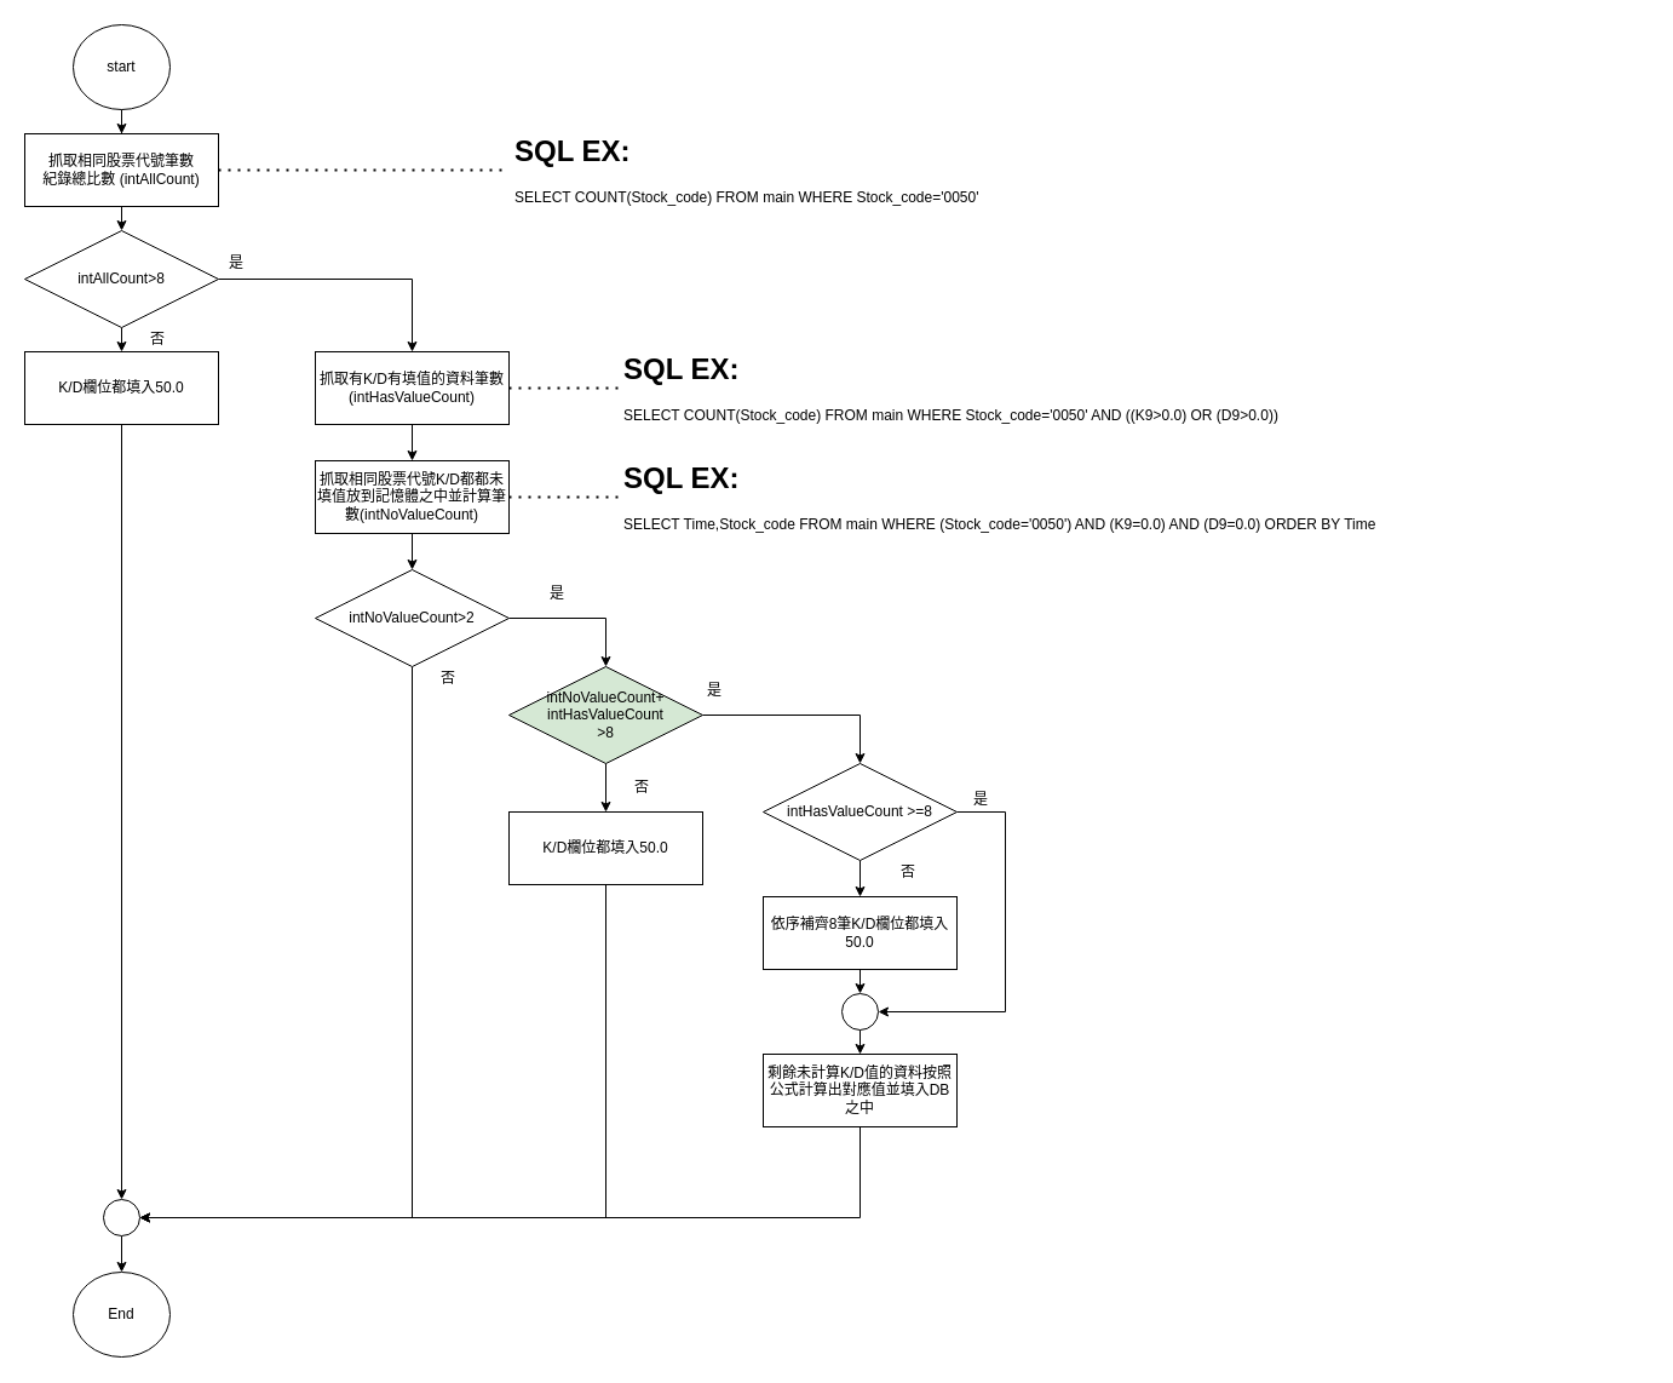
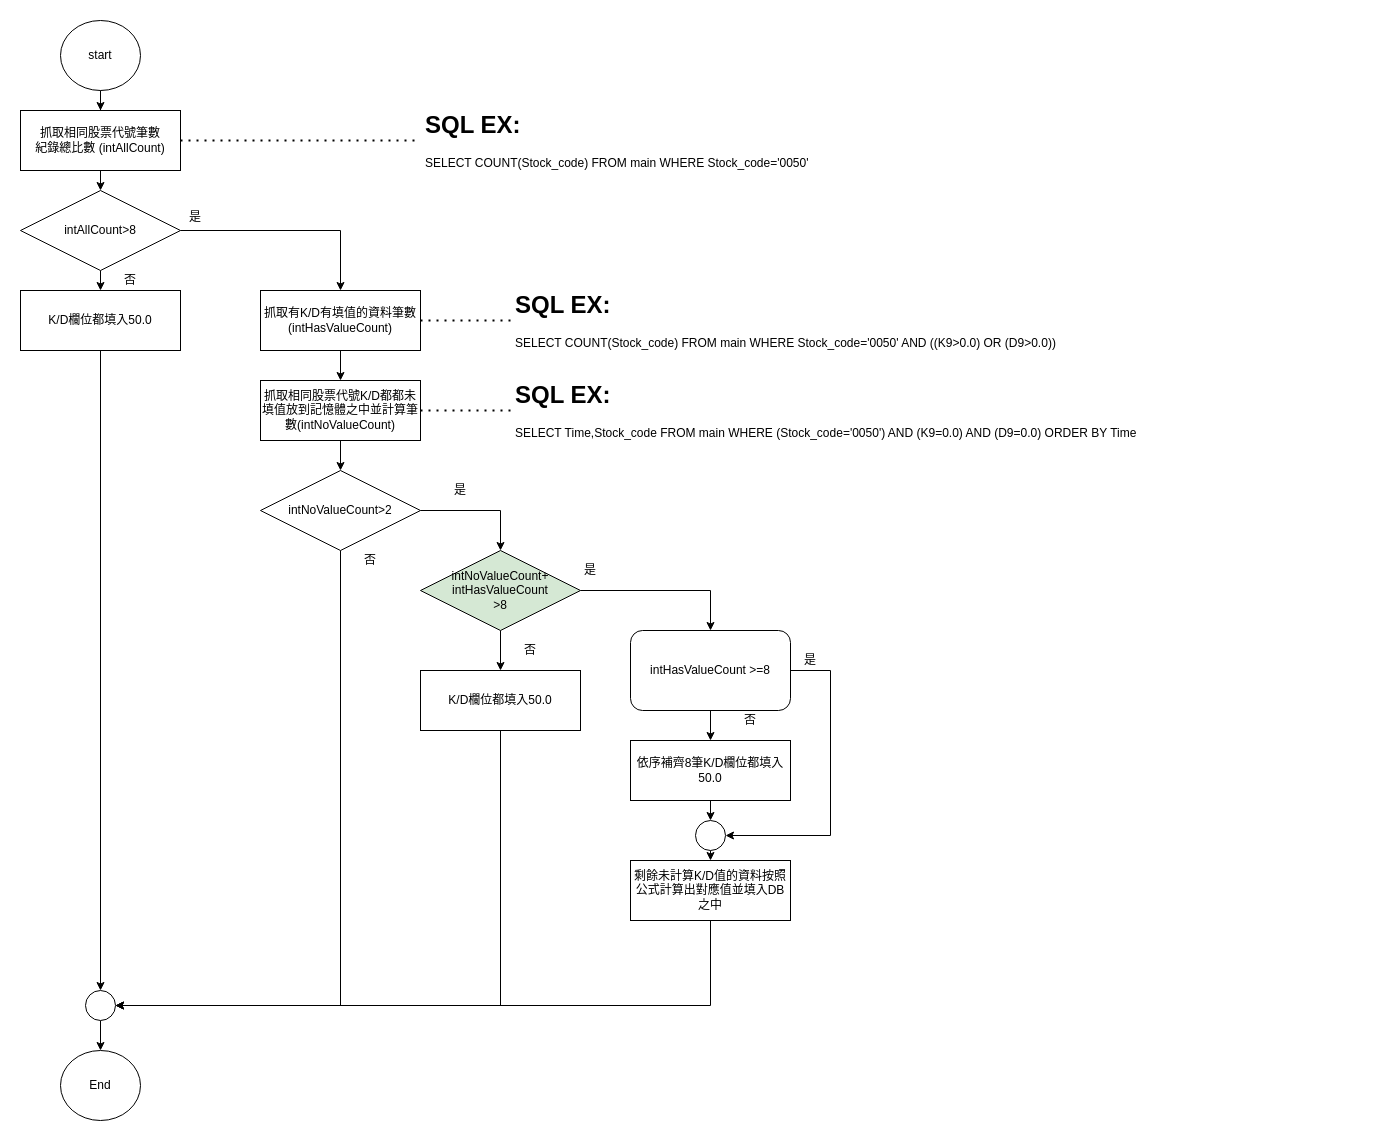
  <mxCell id="0" />
  <mxCell id="1" parent="0" />
  <mxCell id="2" style="edgeStyle=orthogonalEdgeStyle;rounded=0;orthogonalLoop=1;jettySize=auto;html=1;exitX=0.5;exitY=1;exitDx=0;exitDy=0;" parent="1" source="3" target="5" edge="1"><mxGeometry relative="1" as="geometry" /></mxCell>
  <mxCell id="3" value="start" style="ellipse;whiteSpace=wrap;html=1;" parent="1" vertex="1"><mxGeometry x="60" y="20" width="80" height="70" as="geometry" /></mxCell>
  <mxCell id="4" style="edgeStyle=orthogonalEdgeStyle;rounded=0;orthogonalLoop=1;jettySize=auto;html=1;exitX=0.5;exitY=1;exitDx=0;exitDy=0;entryX=0.5;entryY=0;entryDx=0;entryDy=0;" parent="1" source="5" target="9" edge="1"><mxGeometry relative="1" as="geometry" /></mxCell>
  <mxCell id="5" value="抓取相同股票代號筆數&lt;br&gt;紀錄總比數 (intAllCount)" style="rounded=0;whiteSpace=wrap;html=1;" parent="1" vertex="1"><mxGeometry x="20" y="110" width="160" height="60" as="geometry" /></mxCell>
  <mxCell id="6" value="&lt;h1&gt;SQL EX:&lt;/h1&gt;&lt;p&gt;SELECT COUNT(Stock_code) FROM main WHERE Stock_code='0050'&lt;/p&gt;" style="text;html=1;strokeColor=none;fillColor=none;spacing=5;spacingTop=-20;whiteSpace=wrap;overflow=hidden;rounded=0;" parent="1" vertex="1"><mxGeometry x="420" y="105" width="670" height="70" as="geometry" /></mxCell>
  <mxCell id="7" style="edgeStyle=orthogonalEdgeStyle;rounded=0;orthogonalLoop=1;jettySize=auto;html=1;exitX=0.5;exitY=1;exitDx=0;exitDy=0;entryX=0.5;entryY=0;entryDx=0;entryDy=0;" parent="1" source="9" target="12" edge="1"><mxGeometry relative="1" as="geometry" /></mxCell>
  <mxCell id="8" style="edgeStyle=orthogonalEdgeStyle;rounded=0;orthogonalLoop=1;jettySize=auto;html=1;exitX=1;exitY=0.5;exitDx=0;exitDy=0;" parent="1" source="9" target="20" edge="1"><mxGeometry relative="1" as="geometry" /></mxCell>
  <mxCell id="9" value="intAllCount&amp;gt;8" style="rhombus;whiteSpace=wrap;html=1;" parent="1" vertex="1"><mxGeometry x="20" y="190" width="160" height="80" as="geometry" /></mxCell>
  <mxCell id="10" value="" style="endArrow=none;dashed=1;html=1;dashPattern=1 3;strokeWidth=2;entryX=0;entryY=0.5;entryDx=0;entryDy=0;exitX=1;exitY=0.5;exitDx=0;exitDy=0;" parent="1" source="5" target="6" edge="1"><mxGeometry width="50" height="50" relative="1" as="geometry"><mxPoint x="330" y="450" as="sourcePoint" /><mxPoint x="380" y="400" as="targetPoint" /></mxGeometry></mxCell>
  <mxCell id="11" style="edgeStyle=orthogonalEdgeStyle;rounded=0;orthogonalLoop=1;jettySize=auto;html=1;exitX=0.5;exitY=1;exitDx=0;exitDy=0;entryX=0.5;entryY=0;entryDx=0;entryDy=0;" parent="1" source="12" target="16" edge="1"><mxGeometry relative="1" as="geometry" /></mxCell>
  <mxCell id="12" value="K/D欄位都填入50.0" style="rounded=0;whiteSpace=wrap;html=1;" parent="1" vertex="1"><mxGeometry x="20" y="290" width="160" height="60" as="geometry" /></mxCell>
  <mxCell id="13" value="否" style="text;html=1;strokeColor=none;fillColor=none;align=center;verticalAlign=middle;whiteSpace=wrap;rounded=0;" parent="1" vertex="1"><mxGeometry x="110" y="270" width="40" height="20" as="geometry" /></mxCell>
  <mxCell id="14" value="End" style="ellipse;whiteSpace=wrap;html=1;" parent="1" vertex="1"><mxGeometry x="60" y="1050" width="80" height="70" as="geometry" /></mxCell>
  <mxCell id="15" style="edgeStyle=orthogonalEdgeStyle;rounded=0;orthogonalLoop=1;jettySize=auto;html=1;exitX=0.5;exitY=1;exitDx=0;exitDy=0;entryX=0.5;entryY=0;entryDx=0;entryDy=0;" parent="1" source="16" target="14" edge="1"><mxGeometry relative="1" as="geometry" /></mxCell>
  <mxCell id="16" value="" style="ellipse;whiteSpace=wrap;html=1;aspect=fixed;" parent="1" vertex="1"><mxGeometry x="85" y="990" width="30" height="30" as="geometry" /></mxCell>
  <mxCell id="17" style="edgeStyle=orthogonalEdgeStyle;rounded=0;orthogonalLoop=1;jettySize=auto;html=1;exitX=0.5;exitY=1;exitDx=0;exitDy=0;entryX=0.5;entryY=0;entryDx=0;entryDy=0;" parent="1" source="18" target="28" edge="1"><mxGeometry relative="1" as="geometry" /></mxCell>
  <mxCell id="18" value="抓取相同股票代號K/D都都未填值放到記憶體之中並計算筆數(intNoValueCount)" style="rounded=0;whiteSpace=wrap;html=1;" parent="1" vertex="1"><mxGeometry x="260" y="380" width="160" height="60" as="geometry" /></mxCell>
  <mxCell id="19" style="edgeStyle=orthogonalEdgeStyle;rounded=0;orthogonalLoop=1;jettySize=auto;html=1;exitX=0.5;exitY=1;exitDx=0;exitDy=0;" parent="1" source="20" target="18" edge="1"><mxGeometry relative="1" as="geometry" /></mxCell>
  <mxCell id="20" value="抓取有K/D有填值的資料筆數&lt;br&gt;(intHasValueCount)" style="rounded=0;whiteSpace=wrap;html=1;" parent="1" vertex="1"><mxGeometry x="260" y="290" width="160" height="60" as="geometry" /></mxCell>
  <mxCell id="21" value="&lt;h1&gt;SQL EX:&lt;/h1&gt;&lt;p&gt;SELECT COUNT(Stock_code) FROM main WHERE Stock_code='0050' AND ((K9&amp;gt;0.0) OR (D9&amp;gt;0.0))&lt;/p&gt;" style="text;html=1;strokeColor=none;fillColor=none;spacing=5;spacingTop=-20;whiteSpace=wrap;overflow=hidden;rounded=0;" parent="1" vertex="1"><mxGeometry x="510" y="285" width="670" height="70" as="geometry" /></mxCell>
  <mxCell id="22" value="" style="endArrow=none;dashed=1;html=1;dashPattern=1 3;strokeWidth=2;entryX=0;entryY=0.5;entryDx=0;entryDy=0;exitX=1;exitY=0.5;exitDx=0;exitDy=0;" parent="1" source="20" target="21" edge="1"><mxGeometry width="50" height="50" relative="1" as="geometry"><mxPoint x="330" y="530" as="sourcePoint" /><mxPoint x="380" y="480" as="targetPoint" /></mxGeometry></mxCell>
  <mxCell id="23" value="是" style="text;html=1;strokeColor=none;fillColor=none;align=center;verticalAlign=middle;whiteSpace=wrap;rounded=0;" parent="1" vertex="1"><mxGeometry x="175" y="207" width="40" height="20" as="geometry" /></mxCell>
  <mxCell id="24" value="&lt;h1&gt;SQL EX:&lt;/h1&gt;&lt;p&gt;SELECT Time,Stock_code FROM main WHERE (Stock_code='0050') AND (K9=0.0) AND (D9=0.0) ORDER BY Time&lt;/p&gt;" style="text;html=1;strokeColor=none;fillColor=none;spacing=5;spacingTop=-20;whiteSpace=wrap;overflow=hidden;rounded=0;" parent="1" vertex="1"><mxGeometry x="510" y="375" width="850" height="70" as="geometry" /></mxCell>
  <mxCell id="25" value="" style="endArrow=none;dashed=1;html=1;dashPattern=1 3;strokeWidth=2;exitX=1;exitY=0.5;exitDx=0;exitDy=0;entryX=0;entryY=0.5;entryDx=0;entryDy=0;" parent="1" source="18" target="24" edge="1"><mxGeometry width="50" height="50" relative="1" as="geometry"><mxPoint x="490" y="520" as="sourcePoint" /><mxPoint x="540" y="470" as="targetPoint" /></mxGeometry></mxCell>
  <mxCell id="26" style="edgeStyle=orthogonalEdgeStyle;rounded=0;orthogonalLoop=1;jettySize=auto;html=1;exitX=0.5;exitY=1;exitDx=0;exitDy=0;entryX=1;entryY=0.5;entryDx=0;entryDy=0;" parent="1" source="28" target="16" edge="1"><mxGeometry relative="1" as="geometry" /></mxCell>
  <mxCell id="27" style="edgeStyle=orthogonalEdgeStyle;rounded=0;orthogonalLoop=1;jettySize=auto;html=1;exitX=1;exitY=0.5;exitDx=0;exitDy=0;entryX=0.5;entryY=0;entryDx=0;entryDy=0;" parent="1" source="28" target="32" edge="1"><mxGeometry relative="1" as="geometry" /></mxCell>
  <mxCell id="28" value="intNoValueCount&amp;gt;2" style="rhombus;whiteSpace=wrap;html=1;" parent="1" vertex="1"><mxGeometry x="260" y="470" width="160" height="80" as="geometry" /></mxCell>
  <mxCell id="29" value="否" style="text;html=1;strokeColor=none;fillColor=none;align=center;verticalAlign=middle;whiteSpace=wrap;rounded=0;" parent="1" vertex="1"><mxGeometry x="350" y="550" width="40" height="20" as="geometry" /></mxCell>
  <mxCell id="30" style="edgeStyle=orthogonalEdgeStyle;rounded=0;orthogonalLoop=1;jettySize=auto;html=1;exitX=0.5;exitY=1;exitDx=0;exitDy=0;entryX=0.5;entryY=0;entryDx=0;entryDy=0;" parent="1" source="32" target="34" edge="1"><mxGeometry relative="1" as="geometry" /></mxCell>
  <mxCell id="31" style="edgeStyle=orthogonalEdgeStyle;rounded=0;orthogonalLoop=1;jettySize=auto;html=1;exitX=1;exitY=0.5;exitDx=0;exitDy=0;entryX=0.5;entryY=0;entryDx=0;entryDy=0;" parent="1" source="32" target="39" edge="1"><mxGeometry relative="1" as="geometry" /></mxCell>
  <mxCell id="32" value="intNoValueCount+&lt;br&gt;intHasValueCount&lt;br&gt;&amp;gt;8" style="rhombus;whiteSpace=wrap;html=1;fillColor=#d5e8d4;" parent="1" vertex="1"><mxGeometry x="420" y="550" width="160" height="80" as="geometry" /></mxCell>
  <mxCell id="33" style="edgeStyle=orthogonalEdgeStyle;rounded=0;orthogonalLoop=1;jettySize=auto;html=1;exitX=0.5;exitY=1;exitDx=0;exitDy=0;entryX=1;entryY=0.5;entryDx=0;entryDy=0;" parent="1" source="34" target="16" edge="1"><mxGeometry relative="1" as="geometry" /></mxCell>
  <mxCell id="34" value="K/D欄位都填入50.0" style="rounded=0;whiteSpace=wrap;html=1;" parent="1" vertex="1"><mxGeometry x="420" y="670" width="160" height="60" as="geometry" /></mxCell>
  <mxCell id="35" value="是" style="text;html=1;strokeColor=none;fillColor=none;align=center;verticalAlign=middle;whiteSpace=wrap;rounded=0;" parent="1" vertex="1"><mxGeometry x="440" y="480" width="40" height="20" as="geometry" /></mxCell>
  <mxCell id="36" value="否" style="text;html=1;strokeColor=none;fillColor=none;align=center;verticalAlign=middle;whiteSpace=wrap;rounded=0;" parent="1" vertex="1"><mxGeometry x="510" y="640" width="40" height="20" as="geometry" /></mxCell>
  <mxCell id="37" style="edgeStyle=orthogonalEdgeStyle;rounded=0;orthogonalLoop=1;jettySize=auto;html=1;exitX=0.5;exitY=1;exitDx=0;exitDy=0;entryX=0.5;entryY=0;entryDx=0;entryDy=0;" parent="1" source="39" target="42" edge="1"><mxGeometry relative="1" as="geometry" /></mxCell>
  <mxCell id="38" style="edgeStyle=orthogonalEdgeStyle;rounded=0;orthogonalLoop=1;jettySize=auto;html=1;exitX=1;exitY=0.5;exitDx=0;exitDy=0;entryX=1;entryY=0.5;entryDx=0;entryDy=0;" parent="1" source="39" target="47" edge="1"><mxGeometry relative="1" as="geometry"><Array as="points"><mxPoint x="830" y="670" /><mxPoint x="830" y="835" /></Array></mxGeometry></mxCell>
- <mxCell id="39" value="intHasValueCount &amp;gt;=8" style="rhombus;whiteSpace=wrap;html=1;" parent="1" vertex="1"><mxGeometry x="630" y="630" width="160" height="80" as="geometry" /></mxCell>
+ <mxCell id="39" value="intHasValueCount &amp;gt;=8" style="whiteSpace=wrap;html=1;rounded=1;" parent="1" vertex="1"><mxGeometry x="630" y="630" width="160" height="80" as="geometry" /></mxCell>
  <mxCell id="40" value="是" style="text;html=1;strokeColor=none;fillColor=none;align=center;verticalAlign=middle;whiteSpace=wrap;rounded=0;" parent="1" vertex="1"><mxGeometry x="570" y="560" width="40" height="20" as="geometry" /></mxCell>
  <mxCell id="41" style="edgeStyle=orthogonalEdgeStyle;rounded=0;orthogonalLoop=1;jettySize=auto;html=1;exitX=0.5;exitY=1;exitDx=0;exitDy=0;entryX=0.5;entryY=0;entryDx=0;entryDy=0;" parent="1" source="42" target="47" edge="1"><mxGeometry relative="1" as="geometry" /></mxCell>
  <mxCell id="42" value="依序補齊8筆K/D欄位都填入50.0" style="rounded=0;whiteSpace=wrap;html=1;" parent="1" vertex="1"><mxGeometry x="630" y="740" width="160" height="60" as="geometry" /></mxCell>
  <mxCell id="43" value="否" style="text;html=1;strokeColor=none;fillColor=none;align=center;verticalAlign=middle;whiteSpace=wrap;rounded=0;" parent="1" vertex="1"><mxGeometry x="730" y="710" width="40" height="20" as="geometry" /></mxCell>
  <mxCell id="44" style="edgeStyle=orthogonalEdgeStyle;rounded=0;orthogonalLoop=1;jettySize=auto;html=1;exitX=0.5;exitY=1;exitDx=0;exitDy=0;entryX=1;entryY=0.5;entryDx=0;entryDy=0;" parent="1" source="45" target="16" edge="1"><mxGeometry relative="1" as="geometry" /></mxCell>
- <mxCell id="45" value="剩餘未計算K/D值的資料按照公式計算出對應值並填入DB之中" style="rounded=0;whiteSpace=wrap;html=1;" parent="1" vertex="1"><mxGeometry x="630" y="870" width="160" height="60" as="geometry" /></mxCell>
+ <mxCell id="45" value="剩餘未計算K/D值的資料按照公式計算出對應值並填入DB之中" style="rounded=0;whiteSpace=wrap;html=1;" parent="1" vertex="1"><mxGeometry x="630" y="860" width="160" height="60" as="geometry" /></mxCell>
  <mxCell id="46" style="edgeStyle=orthogonalEdgeStyle;rounded=0;orthogonalLoop=1;jettySize=auto;html=1;exitX=0.5;exitY=1;exitDx=0;exitDy=0;entryX=0.5;entryY=0;entryDx=0;entryDy=0;" parent="1" source="47" target="45" edge="1"><mxGeometry relative="1" as="geometry" /></mxCell>
  <mxCell id="47" value="" style="ellipse;whiteSpace=wrap;html=1;aspect=fixed;" parent="1" vertex="1"><mxGeometry x="695" y="820" width="30" height="30" as="geometry" /></mxCell>
  <mxCell id="48" value="是" style="text;html=1;strokeColor=none;fillColor=none;align=center;verticalAlign=middle;whiteSpace=wrap;rounded=0;" parent="1" vertex="1"><mxGeometry x="790" y="650" width="40" height="20" as="geometry" /></mxCell>
